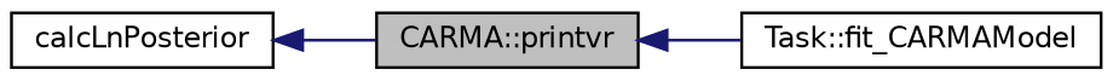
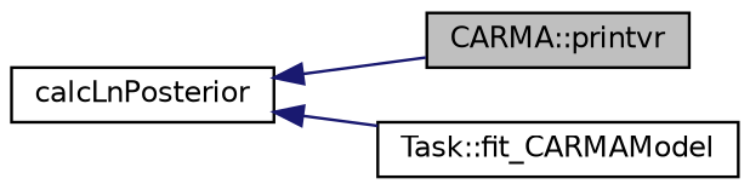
  digraph {
    rankdir=LR
    node [color=black fillcolor=white fontname=Helvetica fontsize=10 shape=record style=filled]
    edge [color=midnightblue dir=back fontname=Helvetica fontsize=10 labelfontname=Helvetica labelfontsize=10 style=solid]
    n1 [fillcolor=grey75 fontcolor=black height=0.2 label="CARMA::printvr" width=0.4]
    n2 [height=0.2 label=calcLnPosterior width=0.4]
    n3 [height=0.2 label="Task::fit_CARMAModel" width=0.4]
    n2 -> n1
-   n1 -> n3
+   n2 -> n3
  }
